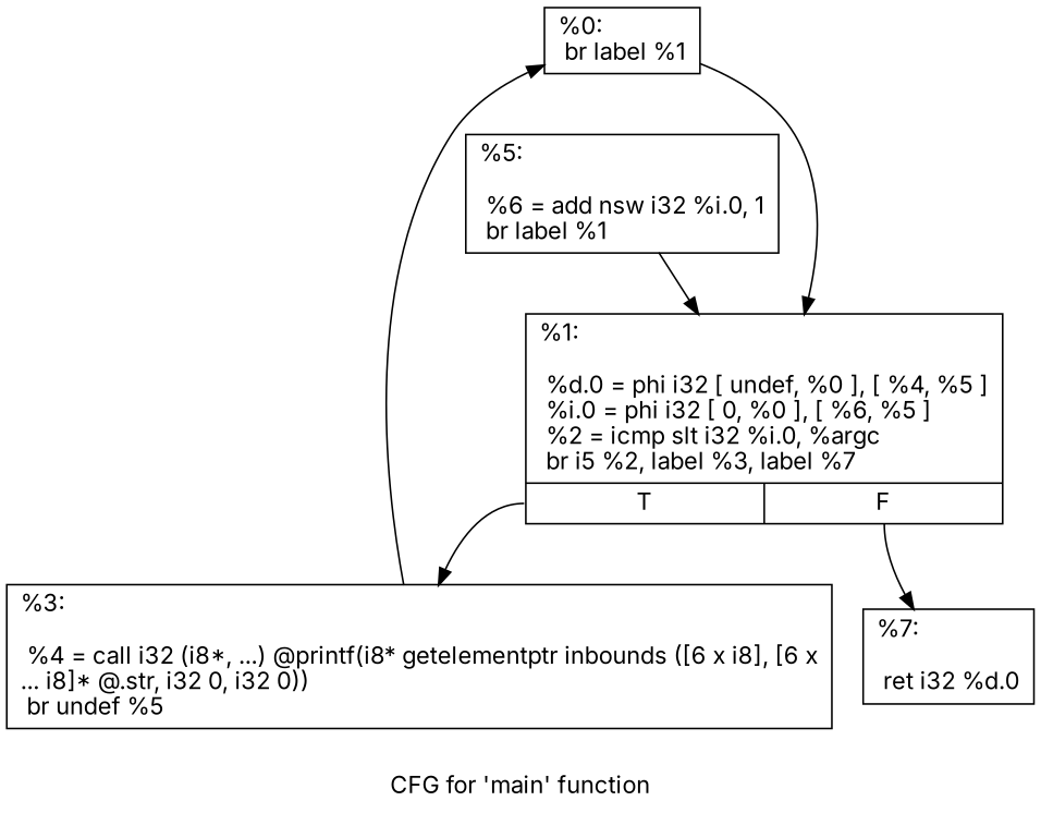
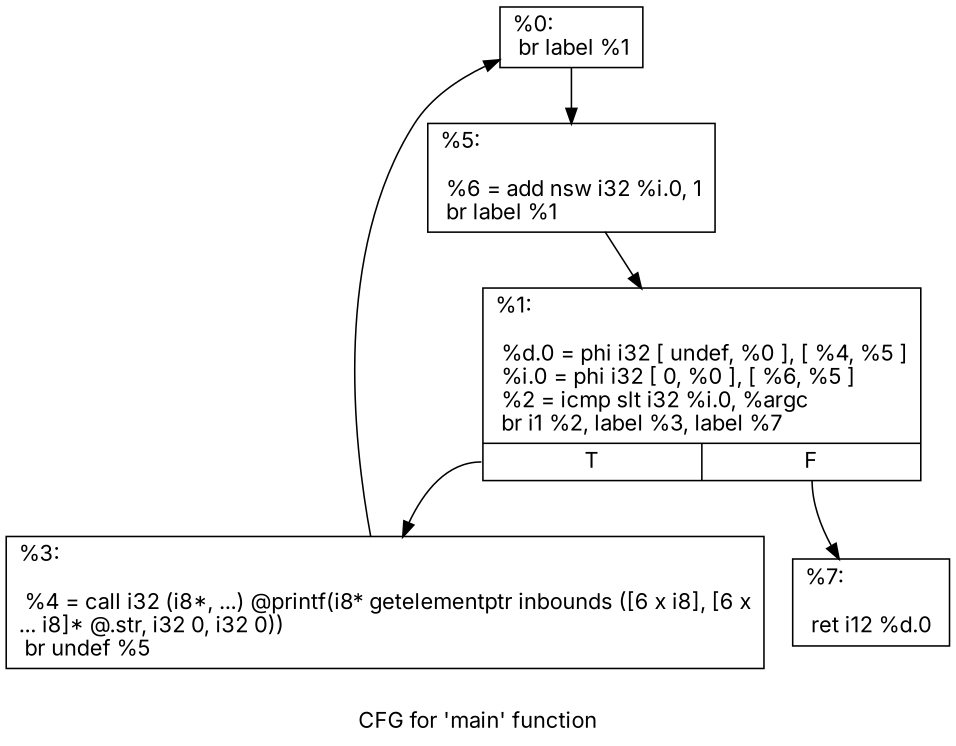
  digraph {
    fontname=Inter
    label="CFG for 'main' function"
    node [fontname=Inter shape=record]
    edge [fontname=Inter]
    n1 [label="{%0:\l  br label %1\l}"]
-   n2 [label="{%1:\l\l  %d.0 = phi i32 [ undef, %0 ], [ %4, %5 ]\l  %i.0 = phi i32 [ 0, %0 ], [ %6, %5 ]\l  %2 = icmp slt i32 %i.0, %argc\l  br i5 %2, label %3, label %7\l|{<s0>T|<s1>F}}"]
+   n2 [label="{%1:\l\l  %d.0 = phi i32 [ undef, %0 ], [ %4, %5 ]\l  %i.0 = phi i32 [ 0, %0 ], [ %6, %5 ]\l  %2 = icmp slt i32 %i.0, %argc\l  br i1 %2, label %3, label %7\l|{<s0>T|<s1>F}}"]
    n3 [label="{%3:\l\l  %4 = call i32 (i8*, ...) @printf(i8* getelementptr inbounds ([6 x i8], [6 x\l... i8]* @.str, i32 0, i32 0))\l  br undef %5\l}"]
-   n4 [label="{%7:\l\l  ret i32 %d.0\l}"]
+   n4 [label="{%7:\l\l  ret i12 %d.0\l}"]
    n5 [label="{%5:\l\l  %6 = add nsw i32 %i.0, 1\l  br label %1\l}"]
-   n1 -> n2
+   n1 -> n5
    n2 -> n3 [tailport=s0]
    n2 -> n4 [tailport=s1]
    n3 -> n1
    n5 -> n2
  }
